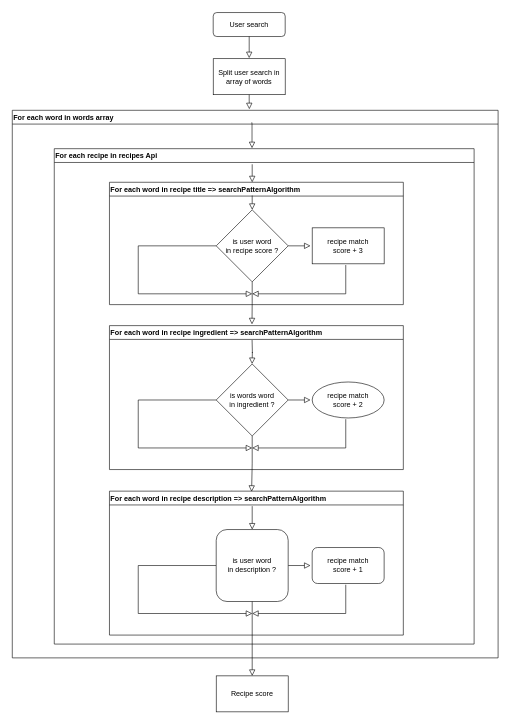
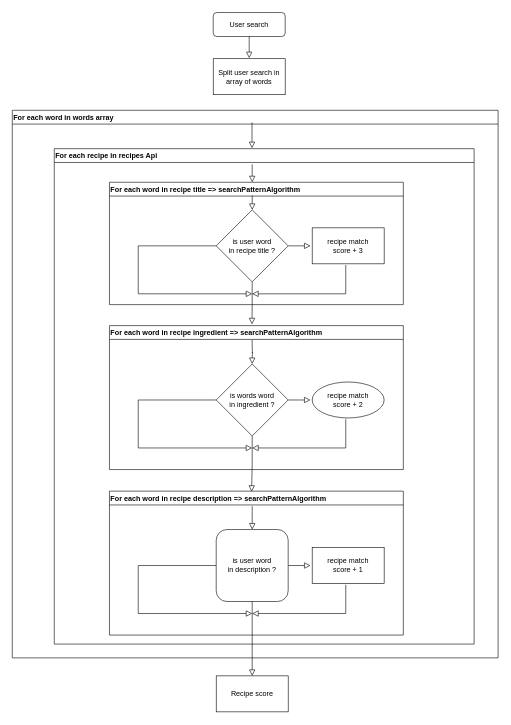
  <mxCell id="0" />
  <mxCell id="1" parent="0" />
  <mxCell id="2" value="User search" style="rounded=1;whiteSpace=wrap;html=1;fontSize=12;glass=0;strokeWidth=1;shadow=0;" parent="1" vertex="1"><mxGeometry x="355" y="20" width="120" height="40" as="geometry" /></mxCell>
  <mxCell id="3" value="Split user search in array of words" style="rounded=0;whiteSpace=wrap;html=1;" parent="1" vertex="1"><mxGeometry x="355" y="97" width="120" height="60" as="geometry" /></mxCell>
  <mxCell id="4" value="For each word in words array" style="swimlane;align=left;" parent="1" vertex="1"><mxGeometry x="20" y="183" width="810" height="913" as="geometry" /></mxCell>
  <mxCell id="5" value="For each recipe in recipes Api" style="swimlane;align=left;" parent="4" vertex="1"><mxGeometry x="70" y="64" width="700" height="826" as="geometry"><mxRectangle x="-10" y="460" width="140" height="23" as="alternateBounds" /></mxGeometry></mxCell>
  <mxCell id="6" value="For each word in recipe title =&gt; searchPatternAlgorithm" style="swimlane;align=left;" parent="5" vertex="1"><mxGeometry x="92" y="56" width="490" height="204" as="geometry" /></mxCell>
  <mxCell id="7" value="&lt;div&gt;recipe match&lt;/div&gt;&lt;div&gt; score + 3&lt;/div&gt;" style="rounded=0;whiteSpace=wrap;html=1;" parent="6" vertex="1"><mxGeometry x="338" y="76" width="120" height="60" as="geometry" /></mxCell>
  <mxCell id="8" value="" style="rounded=0;html=1;jettySize=auto;orthogonalLoop=1;fontSize=11;endArrow=block;endFill=0;endSize=8;strokeWidth=1;shadow=0;labelBackgroundColor=none;edgeStyle=orthogonalEdgeStyle;entryX=-0.023;entryY=0.497;entryDx=0;entryDy=0;entryPerimeter=0;exitX=1;exitY=0.5;exitDx=0;exitDy=0;" parent="6" source="11" target="7" edge="1"><mxGeometry relative="1" as="geometry"><mxPoint x="338" y="46" as="sourcePoint" /><mxPoint x="338" y="96.0" as="targetPoint" /><Array as="points" /></mxGeometry></mxCell>
  <mxCell id="9" value="" style="rounded=0;html=1;jettySize=auto;orthogonalLoop=1;fontSize=11;endArrow=block;endFill=0;endSize=8;strokeWidth=1;shadow=0;labelBackgroundColor=none;edgeStyle=orthogonalEdgeStyle;" parent="6" edge="1"><mxGeometry relative="1" as="geometry"><mxPoint x="394" y="138" as="sourcePoint" /><mxPoint x="238" y="186" as="targetPoint" /><Array as="points"><mxPoint x="394" y="186" /></Array></mxGeometry></mxCell>
  <mxCell id="10" value="" style="rounded=0;html=1;jettySize=auto;orthogonalLoop=1;fontSize=11;endArrow=block;endFill=0;endSize=8;strokeWidth=1;shadow=0;labelBackgroundColor=none;edgeStyle=orthogonalEdgeStyle;exitX=0;exitY=0.5;exitDx=0;exitDy=0;" parent="6" source="11" edge="1"><mxGeometry relative="1" as="geometry"><mxPoint x="308" y="116" as="sourcePoint" /><mxPoint x="238" y="186" as="targetPoint" /><Array as="points"><mxPoint x="48" y="106" /><mxPoint x="48" y="186" /></Array></mxGeometry></mxCell>
- <mxCell id="11" value="&lt;div&gt;is user word&lt;/div&gt;&lt;div&gt; in recipe score ?&lt;/div&gt;" style="rhombus;whiteSpace=wrap;html=1;" parent="6" vertex="1"><mxGeometry x="178" y="46" width="120" height="120" as="geometry" /></mxCell>
+ <mxCell id="11" value="&lt;div&gt;is user word&lt;/div&gt;&lt;div&gt; in recipe title ?&lt;/div&gt;" style="rhombus;whiteSpace=wrap;html=1;" parent="6" vertex="1"><mxGeometry x="178" y="46" width="120" height="120" as="geometry" /></mxCell>
  <mxCell id="12" value="For each word in recipe ingredient =&gt; searchPatternAlgorithm" style="swimlane;align=left;" parent="5" vertex="1"><mxGeometry x="92" y="295" width="490" height="240" as="geometry" /></mxCell>
  <mxCell id="13" value="&lt;div&gt;recipe match&lt;/div&gt;&lt;div&gt; score + 2&lt;br&gt;&lt;/div&gt;" style="ellipse;whiteSpace=wrap;html=1;" parent="12" vertex="1"><mxGeometry x="338" y="94" width="120" height="60" as="geometry" /></mxCell>
  <mxCell id="14" value="" style="rounded=0;html=1;jettySize=auto;orthogonalLoop=1;fontSize=11;endArrow=block;endFill=0;endSize=8;strokeWidth=1;shadow=0;labelBackgroundColor=none;edgeStyle=orthogonalEdgeStyle;entryX=-0.023;entryY=0.497;entryDx=0;entryDy=0;entryPerimeter=0;exitX=1;exitY=0.5;exitDx=0;exitDy=0;" parent="12" source="17" target="13" edge="1"><mxGeometry relative="1" as="geometry"><mxPoint x="338" y="64" as="sourcePoint" /><mxPoint x="338" y="114.0" as="targetPoint" /><Array as="points" /></mxGeometry></mxCell>
  <mxCell id="15" value="" style="rounded=0;html=1;jettySize=auto;orthogonalLoop=1;fontSize=11;endArrow=block;endFill=0;endSize=8;strokeWidth=1;shadow=0;labelBackgroundColor=none;edgeStyle=orthogonalEdgeStyle;" parent="12" edge="1"><mxGeometry relative="1" as="geometry"><mxPoint x="394" y="156" as="sourcePoint" /><mxPoint x="238" y="204" as="targetPoint" /><Array as="points"><mxPoint x="394" y="204" /></Array></mxGeometry></mxCell>
  <mxCell id="16" value="" style="rounded=0;html=1;jettySize=auto;orthogonalLoop=1;fontSize=11;endArrow=block;endFill=0;endSize=8;strokeWidth=1;shadow=0;labelBackgroundColor=none;edgeStyle=orthogonalEdgeStyle;exitX=0;exitY=0.5;exitDx=0;exitDy=0;" parent="12" source="17" edge="1"><mxGeometry relative="1" as="geometry"><mxPoint x="308" y="134" as="sourcePoint" /><mxPoint x="238" y="204" as="targetPoint" /><Array as="points"><mxPoint x="48" y="124" /><mxPoint x="48" y="204" /></Array></mxGeometry></mxCell>
  <mxCell id="17" value="&lt;div&gt;is words word&lt;/div&gt;&lt;div&gt; in ingredient ?&lt;/div&gt;" style="rhombus;whiteSpace=wrap;html=1;" parent="12" vertex="1"><mxGeometry x="178" y="64" width="120" height="120" as="geometry" /></mxCell>
  <mxCell id="18" value="" style="rounded=0;html=1;jettySize=auto;orthogonalLoop=1;fontSize=11;endArrow=block;endFill=0;endSize=8;strokeWidth=1;shadow=0;labelBackgroundColor=none;edgeStyle=orthogonalEdgeStyle;exitX=0.5;exitY=1;exitDx=0;exitDy=0;" parent="12" edge="1"><mxGeometry relative="1" as="geometry"><mxPoint x="237.8" y="24" as="sourcePoint" /><mxPoint x="237.8" y="64.0" as="targetPoint" /><Array as="points" /></mxGeometry></mxCell>
  <mxCell id="19" value="For each word in recipe description =&gt; searchPatternAlgorithm" style="swimlane;align=left;" parent="5" vertex="1"><mxGeometry x="92" y="571" width="490" height="240" as="geometry" /></mxCell>
- <mxCell id="20" value="&lt;div&gt;recipe match&lt;/div&gt;&lt;div&gt; score + 1&lt;/div&gt;" style="whiteSpace=wrap;html=1;rounded=1;" parent="19" vertex="1"><mxGeometry x="338" y="94" width="120" height="60" as="geometry" /></mxCell>
+ <mxCell id="20" value="&lt;div&gt;recipe match&lt;/div&gt;&lt;div&gt; score + 1&lt;/div&gt;" style="rounded=0;whiteSpace=wrap;html=1;" parent="19" vertex="1"><mxGeometry x="338" y="94" width="120" height="60" as="geometry" /></mxCell>
  <mxCell id="21" value="" style="rounded=0;html=1;jettySize=auto;orthogonalLoop=1;fontSize=11;endArrow=block;endFill=0;endSize=8;strokeWidth=1;shadow=0;labelBackgroundColor=none;edgeStyle=orthogonalEdgeStyle;entryX=-0.023;entryY=0.497;entryDx=0;entryDy=0;entryPerimeter=0;exitX=1;exitY=0.5;exitDx=0;exitDy=0;" parent="19" source="24" target="20" edge="1"><mxGeometry relative="1" as="geometry"><mxPoint x="338" y="64" as="sourcePoint" /><mxPoint x="338" y="114.0" as="targetPoint" /><Array as="points" /></mxGeometry></mxCell>
  <mxCell id="22" value="" style="rounded=0;html=1;jettySize=auto;orthogonalLoop=1;fontSize=11;endArrow=block;endFill=0;endSize=8;strokeWidth=1;shadow=0;labelBackgroundColor=none;edgeStyle=orthogonalEdgeStyle;" parent="19" edge="1"><mxGeometry relative="1" as="geometry"><mxPoint x="394" y="156" as="sourcePoint" /><mxPoint x="238" y="204" as="targetPoint" /><Array as="points"><mxPoint x="394" y="204" /></Array></mxGeometry></mxCell>
  <mxCell id="23" value="" style="rounded=0;html=1;jettySize=auto;orthogonalLoop=1;fontSize=11;endArrow=block;endFill=0;endSize=8;strokeWidth=1;shadow=0;labelBackgroundColor=none;edgeStyle=orthogonalEdgeStyle;exitX=0;exitY=0.5;exitDx=0;exitDy=0;" parent="19" source="24" edge="1"><mxGeometry relative="1" as="geometry"><mxPoint x="308" y="134" as="sourcePoint" /><mxPoint x="238" y="204" as="targetPoint" /><Array as="points"><mxPoint x="48" y="124" /><mxPoint x="48" y="204" /></Array></mxGeometry></mxCell>
  <mxCell id="24" value="&lt;div&gt;is user word&lt;/div&gt;&lt;div&gt; in description ?&lt;/div&gt;" style="whiteSpace=wrap;html=1;rounded=1;" parent="19" vertex="1"><mxGeometry x="178" y="64" width="120" height="120" as="geometry" /></mxCell>
  <mxCell id="25" value="" style="rounded=0;html=1;jettySize=auto;orthogonalLoop=1;fontSize=11;endArrow=block;endFill=0;endSize=8;strokeWidth=1;shadow=0;labelBackgroundColor=none;edgeStyle=orthogonalEdgeStyle;entryX=0.5;entryY=0;entryDx=0;entryDy=0;" parent="19" target="24" edge="1"><mxGeometry relative="1" as="geometry"><mxPoint x="238" y="25" as="sourcePoint" /><mxPoint x="218" y="80.0" as="targetPoint" /><Array as="points" /></mxGeometry></mxCell>
  <mxCell id="26" value="" style="rounded=0;html=1;jettySize=auto;orthogonalLoop=1;fontSize=11;endArrow=block;endFill=0;endSize=8;strokeWidth=1;shadow=0;labelBackgroundColor=none;edgeStyle=orthogonalEdgeStyle;exitX=0.5;exitY=1;exitDx=0;exitDy=0;entryX=0.485;entryY=-0.009;entryDx=0;entryDy=0;entryPerimeter=0;" parent="5" source="11" target="12" edge="1"><mxGeometry relative="1" as="geometry"><mxPoint x="410" y="116" as="sourcePoint" /><mxPoint x="330" y="296" as="targetPoint" /><Array as="points" /></mxGeometry></mxCell>
  <mxCell id="27" value="" style="rounded=0;html=1;jettySize=auto;orthogonalLoop=1;fontSize=11;endArrow=block;endFill=0;endSize=8;strokeWidth=1;shadow=0;labelBackgroundColor=none;edgeStyle=orthogonalEdgeStyle;entryX=0.5;entryY=0;entryDx=0;entryDy=0;" parent="5" edge="1"><mxGeometry relative="1" as="geometry"><mxPoint x="330" y="26" as="sourcePoint" /><mxPoint x="330" y="56" as="targetPoint" /><Array as="points" /></mxGeometry></mxCell>
  <mxCell id="28" value="" style="rounded=0;html=1;jettySize=auto;orthogonalLoop=1;fontSize=11;endArrow=block;endFill=0;endSize=8;strokeWidth=1;shadow=0;labelBackgroundColor=none;edgeStyle=orthogonalEdgeStyle;exitX=0.5;exitY=1;exitDx=0;exitDy=0;" parent="5" source="17" edge="1"><mxGeometry relative="1" as="geometry"><mxPoint x="350" y="552" as="sourcePoint" /><mxPoint x="329" y="572" as="targetPoint" /><Array as="points" /></mxGeometry></mxCell>
  <mxCell id="29" value="" style="rounded=0;html=1;jettySize=auto;orthogonalLoop=1;fontSize=11;endArrow=block;endFill=0;endSize=8;strokeWidth=1;shadow=0;labelBackgroundColor=none;edgeStyle=orthogonalEdgeStyle;entryX=0.471;entryY=-0.001;entryDx=0;entryDy=0;entryPerimeter=0;exitX=0.493;exitY=0.022;exitDx=0;exitDy=0;exitPerimeter=0;" parent="4" source="4" target="5" edge="1"><mxGeometry relative="1" as="geometry"><mxPoint x="393" y="23" as="sourcePoint" /><mxPoint x="400" y="80.0" as="targetPoint" /><Array as="points"><mxPoint x="399" y="23" /><mxPoint x="400" y="23" /><mxPoint x="400" y="63" /></Array></mxGeometry></mxCell>
  <mxCell id="30" value="" style="rounded=0;html=1;jettySize=auto;orthogonalLoop=1;fontSize=11;endArrow=block;endFill=0;endSize=8;strokeWidth=1;shadow=0;labelBackgroundColor=none;edgeStyle=orthogonalEdgeStyle;entryX=0.5;entryY=0;entryDx=0;entryDy=0;" parent="1" target="11" edge="1"><mxGeometry relative="1" as="geometry"><mxPoint x="420" y="325" as="sourcePoint" /><mxPoint x="420" y="363" as="targetPoint" /><Array as="points" /></mxGeometry></mxCell>
  <mxCell id="31" value="Recipe score" style="rounded=0;whiteSpace=wrap;html=1;" parent="1" vertex="1"><mxGeometry x="360" y="1126" width="120" height="60" as="geometry" /></mxCell>
  <mxCell id="32" value="" style="rounded=0;html=1;jettySize=auto;orthogonalLoop=1;fontSize=11;endArrow=block;endFill=0;endSize=8;strokeWidth=1;shadow=0;labelBackgroundColor=none;edgeStyle=orthogonalEdgeStyle;exitX=0.5;exitY=1;exitDx=0;exitDy=0;" parent="1" source="24" target="31" edge="1"><mxGeometry relative="1" as="geometry"><mxPoint x="390" y="1033" as="sourcePoint" /><mxPoint x="420" y="1083" as="targetPoint" /><Array as="points" /></mxGeometry></mxCell>
  <mxCell id="33" value="" style="rounded=0;html=1;jettySize=auto;orthogonalLoop=1;fontSize=11;endArrow=block;endFill=0;endSize=8;strokeWidth=1;shadow=0;labelBackgroundColor=none;edgeStyle=orthogonalEdgeStyle;exitX=0.5;exitY=1;exitDx=0;exitDy=0;" parent="1" source="2" edge="1"><mxGeometry relative="1" as="geometry"><mxPoint x="520" y="86" as="sourcePoint" /><mxPoint x="415" y="96" as="targetPoint" /><Array as="points"><mxPoint x="415" y="86" /><mxPoint x="415" y="86" /></Array></mxGeometry></mxCell>
- <mxCell id="34" value="" style="rounded=0;html=1;jettySize=auto;orthogonalLoop=1;fontSize=11;endArrow=block;endFill=0;endSize=8;strokeWidth=1;shadow=0;labelBackgroundColor=none;edgeStyle=orthogonalEdgeStyle;exitX=0.5;exitY=1;exitDx=0;exitDy=0;entryX=0.488;entryY=-0.002;entryDx=0;entryDy=0;entryPerimeter=0;" parent="1" source="3" target="4" edge="1"><mxGeometry relative="1" as="geometry"><mxPoint x="425" y="80" as="sourcePoint" /><mxPoint x="415" y="176" as="targetPoint" /><Array as="points"><mxPoint x="415" y="166" /></Array></mxGeometry></mxCell>
